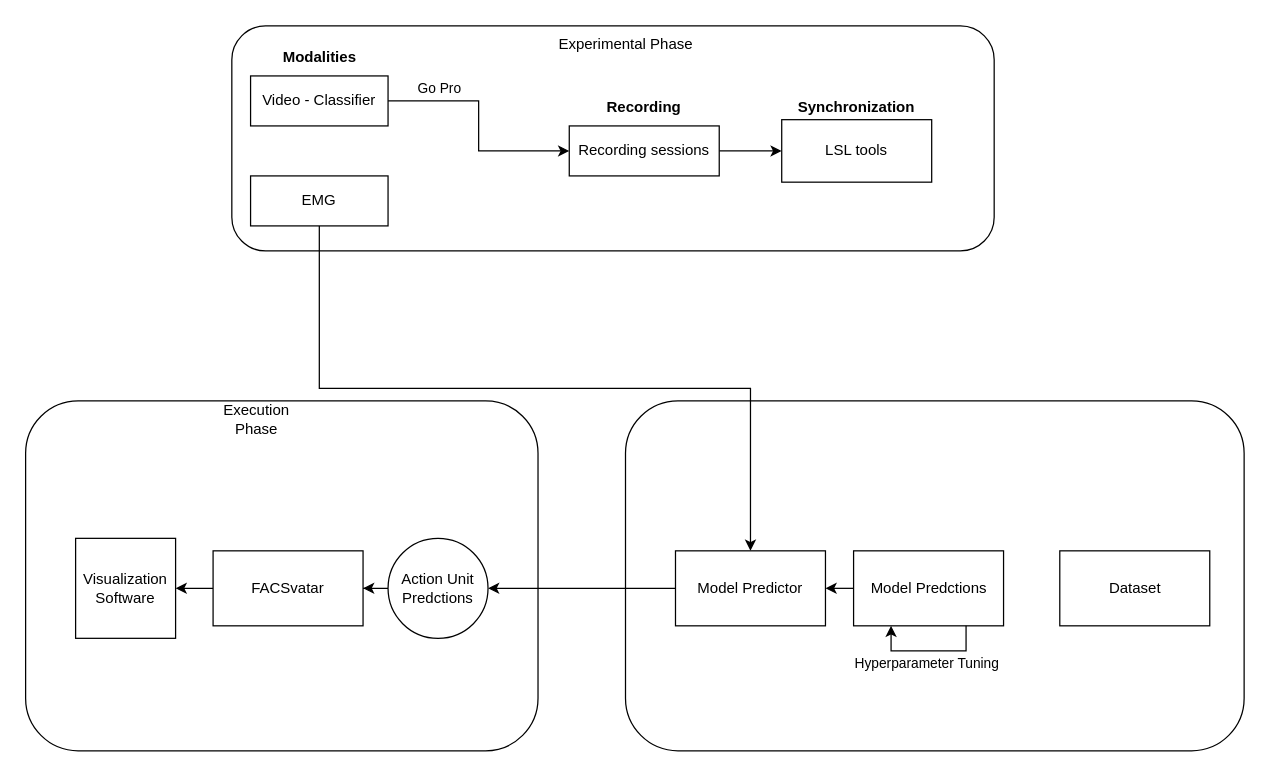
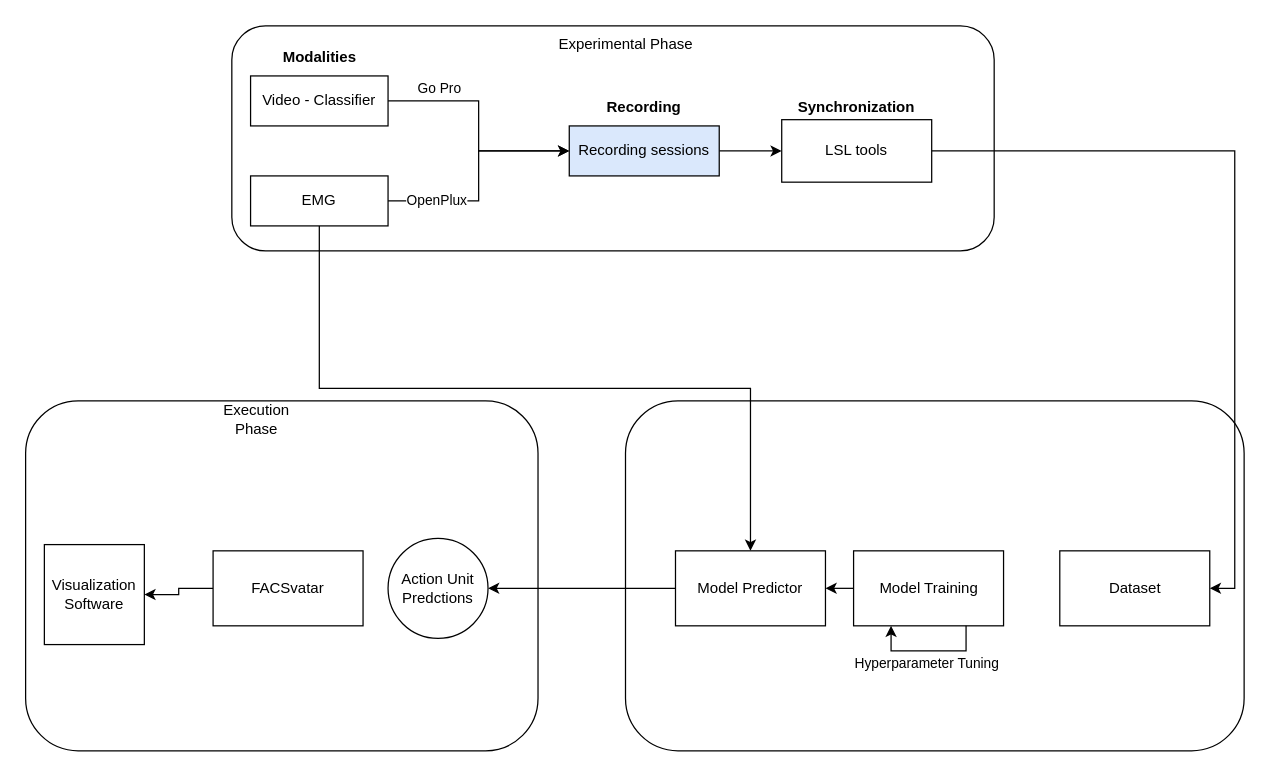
  <mxCell id="0" />
  <mxCell id="1" parent="0" />
  <mxCell id="2" value="" style="rounded=1;whiteSpace=wrap;html=1;" vertex="1" parent="1"><mxGeometry x="500" y="320" width="495" height="280" as="geometry" /></mxCell>
  <mxCell id="3" value="" style="rounded=1;whiteSpace=wrap;html=1;" parent="1" vertex="1"><mxGeometry x="185" y="20" width="610" height="180" as="geometry" /></mxCell>
  <mxCell id="4" value="Modalities" style="text;html=1;align=center;verticalAlign=middle;resizable=0;points=[];autosize=1;strokeColor=none;fillColor=none;fontStyle=1" parent="1" vertex="1"><mxGeometry x="215" y="30" width="80" height="30" as="geometry" /></mxCell>
  <mxCell id="5" value="Go Pro" style="edgeStyle=orthogonalEdgeStyle;rounded=0;orthogonalLoop=1;jettySize=auto;html=1;exitX=1;exitY=0.5;exitDx=0;exitDy=0;entryX=0;entryY=0.5;entryDx=0;entryDy=0;" edge="1" parent="1" source="6" target="12"><mxGeometry x="-0.556" y="10" relative="1" as="geometry"><mxPoint as="offset" /></mxGeometry></mxCell>
  <mxCell id="6" value="Video - Classifier" style="rounded=0;whiteSpace=wrap;html=1;" parent="1" vertex="1"><mxGeometry x="200" y="60" width="110" height="40" as="geometry" /></mxCell>
+ <mxCell id="7" value="OpenPlux" style="edgeStyle=orthogonalEdgeStyle;rounded=0;orthogonalLoop=1;jettySize=auto;html=1;exitX=1;exitY=0.5;exitDx=0;exitDy=0;entryX=0;entryY=0.5;entryDx=0;entryDy=0;" parent="1" source="9" target="12" edge="1"><mxGeometry x="-0.583" relative="1" as="geometry"><mxPoint as="offset" /></mxGeometry></mxCell>
  <mxCell id="8" style="edgeStyle=orthogonalEdgeStyle;rounded=0;orthogonalLoop=1;jettySize=auto;html=1;exitX=0.5;exitY=1;exitDx=0;exitDy=0;" edge="1" parent="1" source="9" target="21"><mxGeometry relative="1" as="geometry" /></mxCell>
  <mxCell id="9" value="EMG" style="rounded=0;whiteSpace=wrap;html=1;" parent="1" vertex="1"><mxGeometry x="200" y="140" width="110" height="40" as="geometry" /></mxCell>
  <mxCell id="10" value="Synchronization" style="text;html=1;strokeColor=none;fillColor=none;align=center;verticalAlign=middle;whiteSpace=wrap;rounded=0;fontStyle=1" parent="1" vertex="1"><mxGeometry x="655" y="70" width="60" height="30" as="geometry" /></mxCell>
  <mxCell id="11" style="edgeStyle=orthogonalEdgeStyle;rounded=0;orthogonalLoop=1;jettySize=auto;html=1;exitX=1;exitY=0.5;exitDx=0;exitDy=0;entryX=0;entryY=0.5;entryDx=0;entryDy=0;" edge="1" parent="1" source="12" target="15"><mxGeometry relative="1" as="geometry" /></mxCell>
- <mxCell id="12" value="Recording sessions" style="rounded=0;whiteSpace=wrap;html=1;" parent="1" vertex="1"><mxGeometry x="455" y="100" width="120" height="40" as="geometry" /></mxCell>
+ <mxCell id="12" value="Recording sessions" style="rounded=0;whiteSpace=wrap;html=1;fillColor=#dae8fc;" parent="1" vertex="1"><mxGeometry x="455" y="100" width="120" height="40" as="geometry" /></mxCell>
  <mxCell id="13" value="Experimental Phase" style="text;html=1;align=center;verticalAlign=middle;resizable=0;points=[];autosize=1;strokeColor=none;fillColor=none;" parent="1" vertex="1"><mxGeometry x="435" y="20" width="130" height="30" as="geometry" /></mxCell>
+ <mxCell id="14" style="edgeStyle=orthogonalEdgeStyle;rounded=0;orthogonalLoop=1;jettySize=auto;html=1;exitX=1;exitY=0.5;exitDx=0;exitDy=0;entryX=1;entryY=0.5;entryDx=0;entryDy=0;" edge="1" parent="1" source="15" target="17"><mxGeometry relative="1" as="geometry" /></mxCell>
  <mxCell id="15" value="LSL tools" style="rounded=0;whiteSpace=wrap;html=1;" vertex="1" parent="1"><mxGeometry x="625" y="95" width="120" height="50" as="geometry" /></mxCell>
  <mxCell id="16" value="&lt;b&gt;Recording&lt;/b&gt;" style="text;html=1;strokeColor=none;fillColor=none;align=center;verticalAlign=middle;whiteSpace=wrap;rounded=0;" vertex="1" parent="1"><mxGeometry x="485" y="70" width="60" height="30" as="geometry" /></mxCell>
  <mxCell id="17" value="Dataset" style="rounded=0;whiteSpace=wrap;html=1;" vertex="1" parent="1"><mxGeometry x="847.5" y="440" width="120" height="60" as="geometry" /></mxCell>
  <mxCell id="18" style="edgeStyle=orthogonalEdgeStyle;rounded=0;orthogonalLoop=1;jettySize=auto;html=1;exitX=0;exitY=0.5;exitDx=0;exitDy=0;entryX=1;entryY=0.5;entryDx=0;entryDy=0;" edge="1" parent="1" source="19" target="21"><mxGeometry relative="1" as="geometry" /></mxCell>
- <mxCell id="19" value="Model Predctions" style="rounded=0;whiteSpace=wrap;html=1;" vertex="1" parent="1"><mxGeometry x="682.5" y="440" width="120" height="60" as="geometry" /></mxCell>
+ <mxCell id="19" value="Model Training" style="rounded=0;whiteSpace=wrap;html=1;" vertex="1" parent="1"><mxGeometry x="682.5" y="440" width="120" height="60" as="geometry" /></mxCell>
  <mxCell id="20" value="" style="rounded=1;whiteSpace=wrap;html=1;" vertex="1" parent="1"><mxGeometry x="20" y="320" width="410" height="280" as="geometry" /></mxCell>
  <mxCell id="21" value="Model Predictor" style="rounded=0;whiteSpace=wrap;html=1;" vertex="1" parent="1"><mxGeometry x="540" y="440" width="120" height="60" as="geometry" /></mxCell>
  <mxCell id="22" style="edgeStyle=orthogonalEdgeStyle;rounded=0;orthogonalLoop=1;jettySize=auto;html=1;exitX=0;exitY=0.5;exitDx=0;exitDy=0;entryX=1;entryY=0.5;entryDx=0;entryDy=0;" edge="1" parent="1" source="21" target="25"><mxGeometry relative="1" as="geometry" /></mxCell>
  <mxCell id="23" value="Execution Phase" style="text;html=1;strokeColor=none;fillColor=none;align=center;verticalAlign=middle;whiteSpace=wrap;rounded=0;" vertex="1" parent="1"><mxGeometry x="175" y="320" width="60" height="30" as="geometry" /></mxCell>
- <mxCell id="24" style="edgeStyle=orthogonalEdgeStyle;rounded=0;orthogonalLoop=1;jettySize=auto;html=1;exitX=0;exitY=0.5;exitDx=0;exitDy=0;" edge="1" parent="1" source="25" target="27"><mxGeometry relative="1" as="geometry" /></mxCell>
  <mxCell id="25" value="Action Unit Predctions" style="ellipse;whiteSpace=wrap;html=1;aspect=fixed;" vertex="1" parent="1"><mxGeometry x="310" y="430" width="80" height="80" as="geometry" /></mxCell>
  <mxCell id="26" style="edgeStyle=orthogonalEdgeStyle;rounded=0;orthogonalLoop=1;jettySize=auto;html=1;exitX=0;exitY=0.5;exitDx=0;exitDy=0;" edge="1" parent="1" source="27" target="28"><mxGeometry relative="1" as="geometry" /></mxCell>
  <mxCell id="27" value="FACSvatar" style="rounded=0;whiteSpace=wrap;html=1;" vertex="1" parent="1"><mxGeometry x="170" y="440" width="120" height="60" as="geometry" /></mxCell>
- <mxCell id="28" value="Visualization Software" style="whiteSpace=wrap;html=1;aspect=fixed;" vertex="1" parent="1"><mxGeometry x="60" y="430" width="80" height="80" as="geometry" /></mxCell>
+ <mxCell id="28" value="Visualization Software" style="whiteSpace=wrap;html=1;aspect=fixed;" vertex="1" parent="1"><mxGeometry x="35" y="435" width="80" height="80" as="geometry" /></mxCell>
  <mxCell id="29" value="Hyperparameter Tuning" style="edgeStyle=orthogonalEdgeStyle;rounded=0;orthogonalLoop=1;jettySize=auto;html=1;exitX=0.75;exitY=1;exitDx=0;exitDy=0;entryX=0.25;entryY=1;entryDx=0;entryDy=0;" edge="1" parent="1" source="19" target="19"><mxGeometry x="0.05" y="10" relative="1" as="geometry"><mxPoint x="1" as="offset" /></mxGeometry></mxCell>
